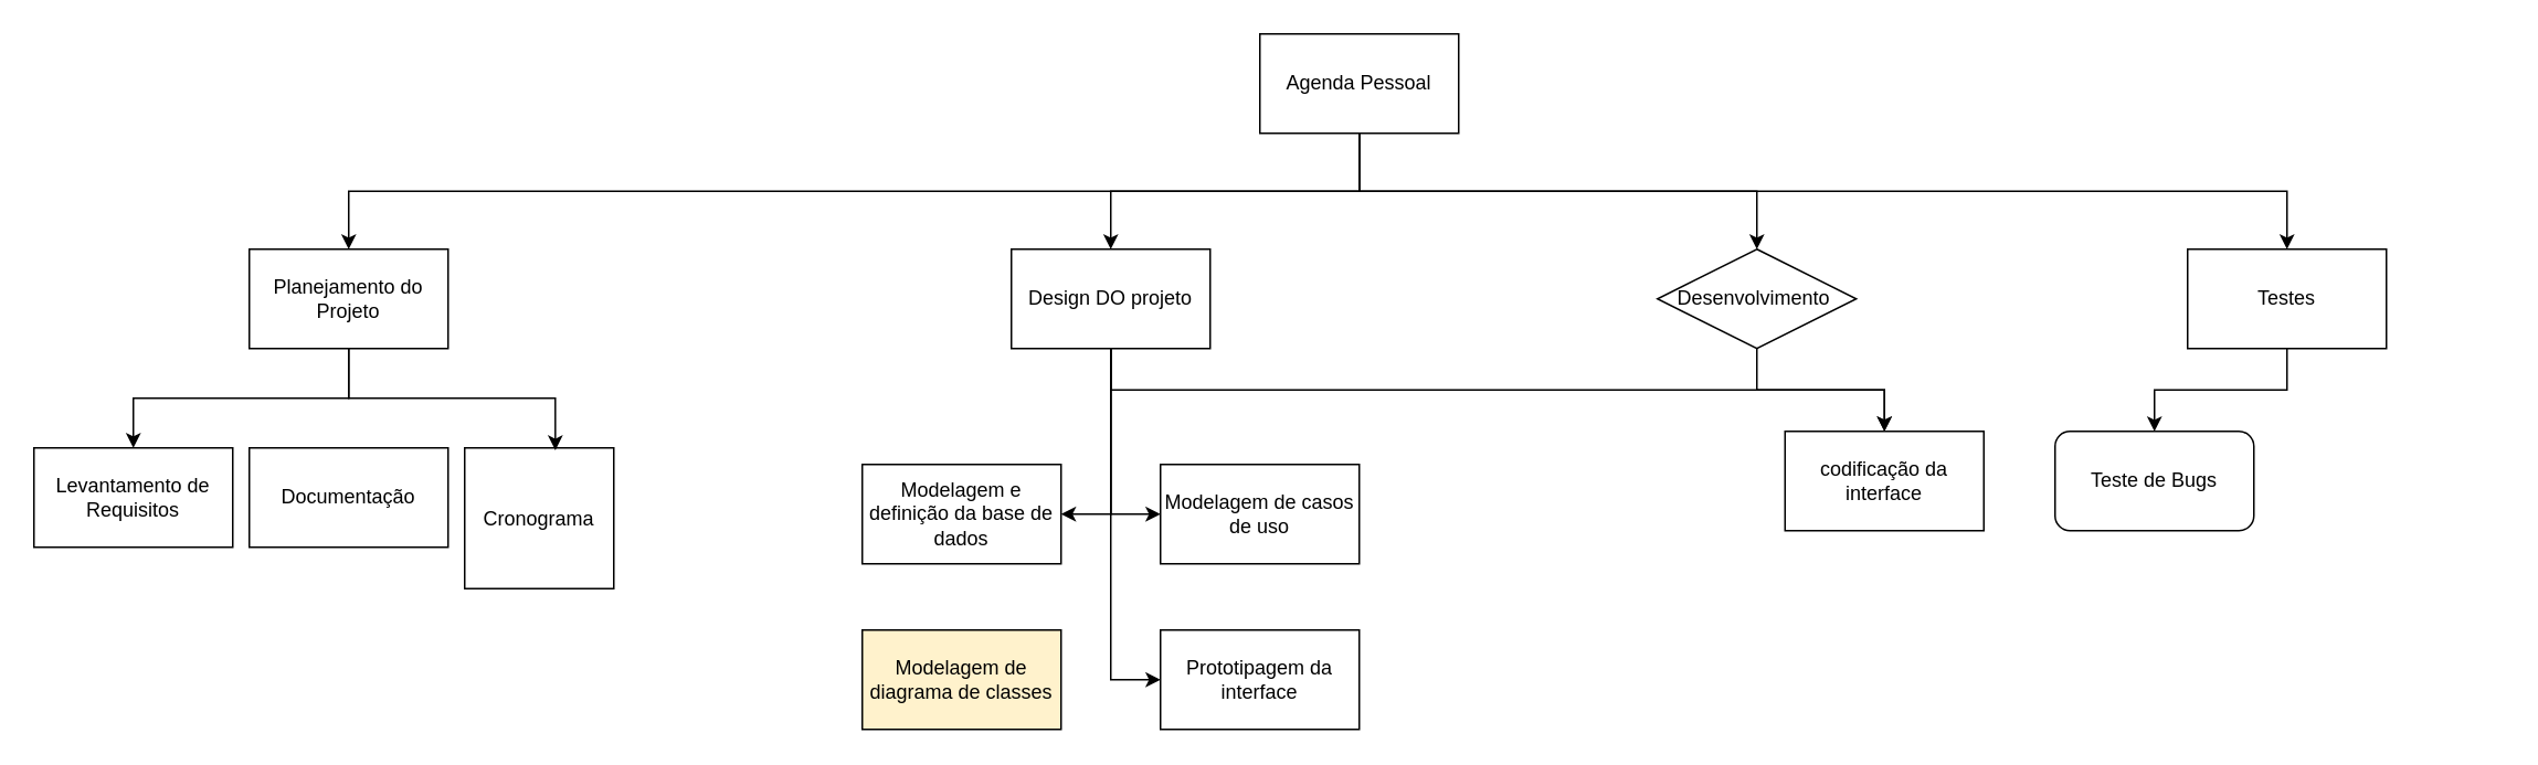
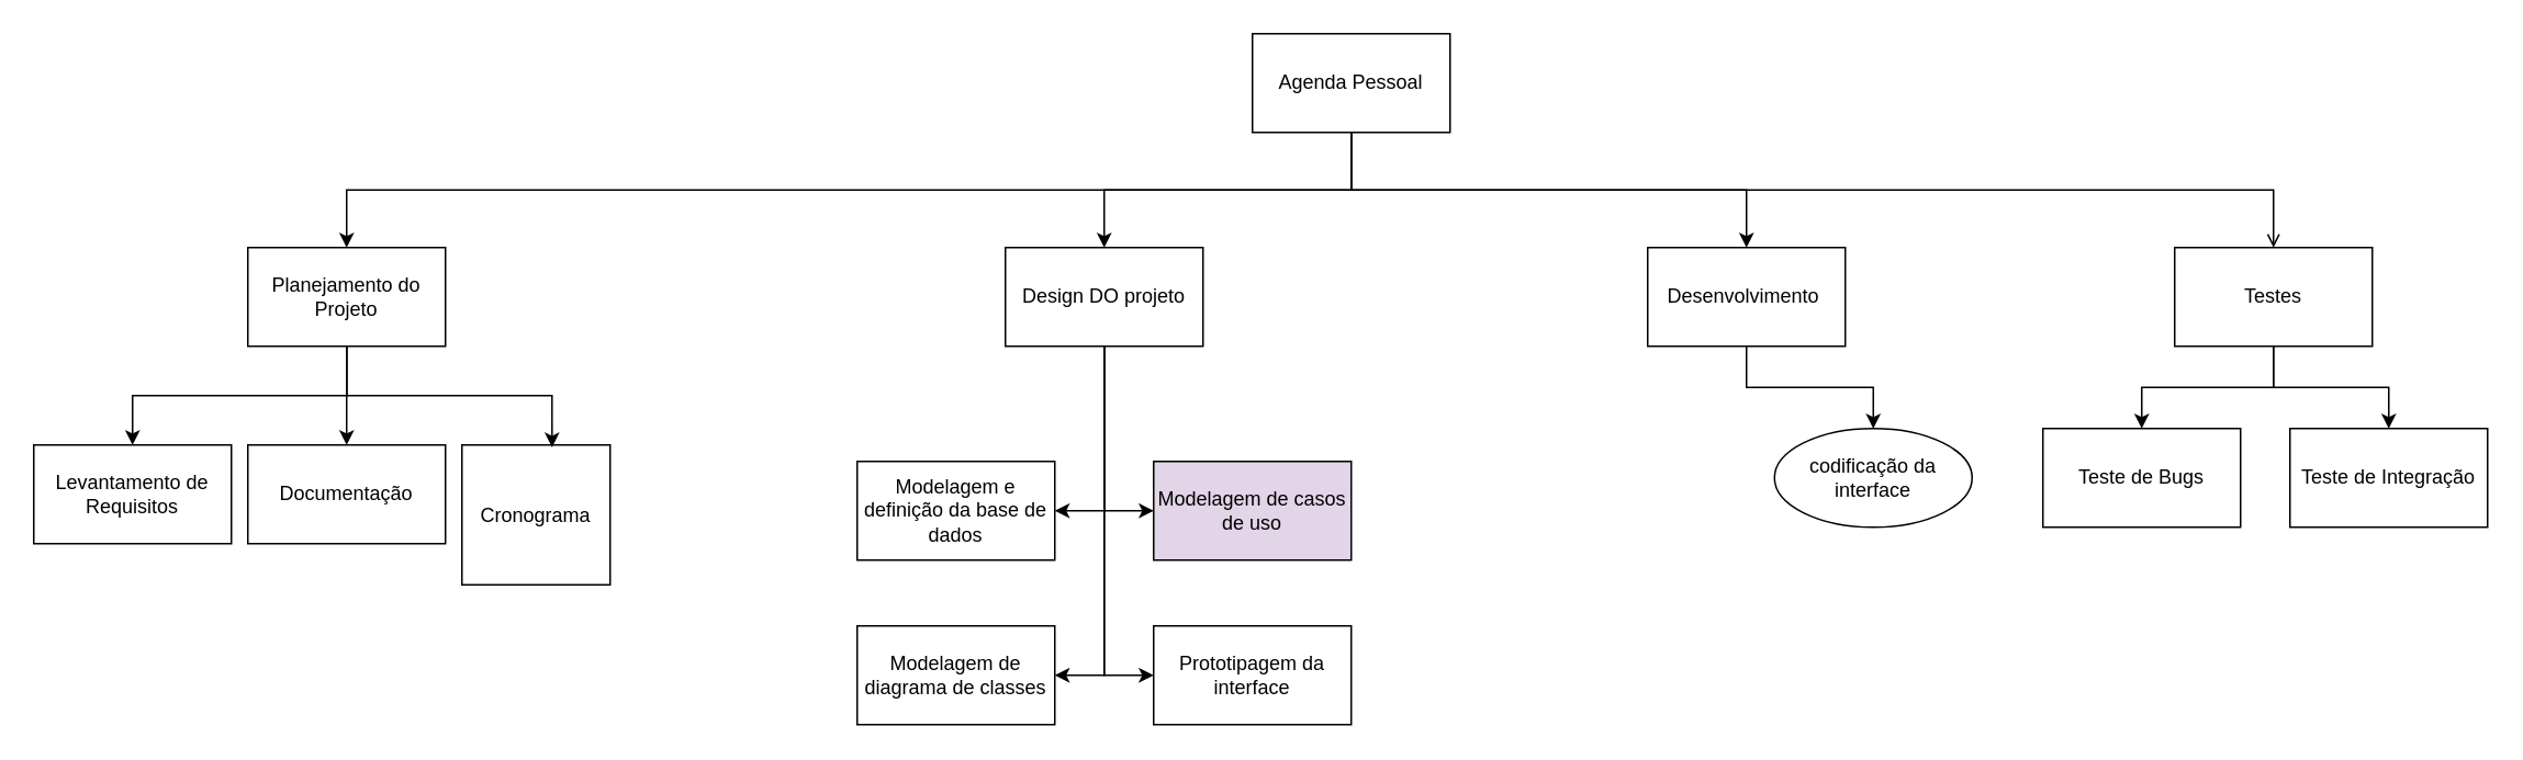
  <mxCell id="0" />
  <mxCell id="1" parent="0" />
- <mxCell id="2" style="edgeStyle=orthogonalEdgeStyle;rounded=0;orthogonalLoop=1;jettySize=auto;html=1;exitX=0.5;exitY=1;exitDx=0;exitDy=0;entryX=0.5;entryY=0;entryDx=0;entryDy=0;" edge="1" parent="1" source="6" target="19"><mxGeometry relative="1" as="geometry" /></mxCell>
+ <mxCell id="2" style="edgeStyle=orthogonalEdgeStyle;rounded=0;orthogonalLoop=1;jettySize=auto;html=1;exitX=0.5;exitY=1;exitDx=0;exitDy=0;entryX=0.5;entryY=0;entryDx=0;entryDy=0;endArrow=open;" edge="1" parent="1" source="6" target="19"><mxGeometry relative="1" as="geometry" /></mxCell>
  <mxCell id="3" style="edgeStyle=orthogonalEdgeStyle;rounded=0;orthogonalLoop=1;jettySize=auto;html=1;exitX=0.5;exitY=1;exitDx=0;exitDy=0;" edge="1" parent="1" source="6" target="16"><mxGeometry relative="1" as="geometry" /></mxCell>
  <mxCell id="4" style="edgeStyle=orthogonalEdgeStyle;rounded=0;orthogonalLoop=1;jettySize=auto;html=1;exitX=0.5;exitY=1;exitDx=0;exitDy=0;entryX=0.5;entryY=0;entryDx=0;entryDy=0;" edge="1" parent="1" source="6" target="14"><mxGeometry relative="1" as="geometry" /></mxCell>
  <mxCell id="5" style="edgeStyle=orthogonalEdgeStyle;rounded=0;orthogonalLoop=1;jettySize=auto;html=1;exitX=0.5;exitY=1;exitDx=0;exitDy=0;entryX=0.5;entryY=0;entryDx=0;entryDy=0;" edge="1" parent="1" source="6" target="9"><mxGeometry relative="1" as="geometry" /></mxCell>
  <mxCell id="6" value="Agenda Pessoal" style="rounded=0;whiteSpace=wrap;html=1;" vertex="1" parent="1"><mxGeometry x="760" y="20" width="120" height="60" as="geometry" /></mxCell>
  <mxCell id="7" style="edgeStyle=orthogonalEdgeStyle;rounded=0;orthogonalLoop=1;jettySize=auto;html=1;exitX=0.5;exitY=1;exitDx=0;exitDy=0;entryX=0.5;entryY=0;entryDx=0;entryDy=0;" edge="1" parent="1" source="9" target="20"><mxGeometry relative="1" as="geometry" /></mxCell>
+ <mxCell id="8" style="edgeStyle=orthogonalEdgeStyle;rounded=0;orthogonalLoop=1;jettySize=auto;html=1;exitX=0.5;exitY=1;exitDx=0;exitDy=0;entryX=0.5;entryY=0;entryDx=0;entryDy=0;" edge="1" parent="1" source="9" target="21"><mxGeometry relative="1" as="geometry" /></mxCell>
  <mxCell id="9" value="Planejamento do Projeto" style="rounded=0;whiteSpace=wrap;html=1;" vertex="1" parent="1"><mxGeometry x="150" y="150" width="120" height="60" as="geometry" /></mxCell>
  <mxCell id="10" style="edgeStyle=orthogonalEdgeStyle;rounded=0;orthogonalLoop=1;jettySize=auto;html=1;exitX=0.5;exitY=1;exitDx=0;exitDy=0;entryX=1;entryY=0.5;entryDx=0;entryDy=0;" edge="1" parent="1" source="14" target="26"><mxGeometry relative="1" as="geometry" /></mxCell>
  <mxCell id="11" style="edgeStyle=orthogonalEdgeStyle;rounded=0;orthogonalLoop=1;jettySize=auto;html=1;exitX=0.5;exitY=1;exitDx=0;exitDy=0;entryX=0;entryY=0.5;entryDx=0;entryDy=0;" edge="1" parent="1" source="14" target="23"><mxGeometry relative="1" as="geometry" /></mxCell>
- <mxCell id="12" style="edgeStyle=orthogonalEdgeStyle;rounded=0;orthogonalLoop=1;jettySize=auto;html=1;exitX=0.5;exitY=1;exitDx=0;exitDy=0;" edge="1" parent="1" source="14" target="27"><mxGeometry relative="1" as="geometry" /></mxCell>
+ <mxCell id="12" style="edgeStyle=orthogonalEdgeStyle;rounded=0;orthogonalLoop=1;jettySize=auto;html=1;exitX=0.5;exitY=1;exitDx=0;exitDy=0;entryX=1;entryY=0.5;entryDx=0;entryDy=0;" edge="1" parent="1" source="14" target="24"><mxGeometry relative="1" as="geometry" /></mxCell>
  <mxCell id="13" style="edgeStyle=orthogonalEdgeStyle;rounded=0;orthogonalLoop=1;jettySize=auto;html=1;exitX=0.5;exitY=1;exitDx=0;exitDy=0;entryX=0;entryY=0.5;entryDx=0;entryDy=0;" edge="1" parent="1" source="14" target="25"><mxGeometry relative="1" as="geometry" /></mxCell>
  <mxCell id="14" value="Design DO projeto" style="rounded=0;whiteSpace=wrap;html=1;" vertex="1" parent="1"><mxGeometry x="610" y="150" width="120" height="60" as="geometry" /></mxCell>
  <mxCell id="15" style="edgeStyle=orthogonalEdgeStyle;rounded=0;orthogonalLoop=1;jettySize=auto;html=1;exitX=0.5;exitY=1;exitDx=0;exitDy=0;entryX=0.5;entryY=0;entryDx=0;entryDy=0;" edge="1" parent="1" source="16" target="27"><mxGeometry relative="1" as="geometry" /></mxCell>
- <mxCell id="16" value="Desenvolvimento&amp;nbsp;" style="rhombus;whiteSpace=wrap;html=1;" vertex="1" parent="1"><mxGeometry x="1000" y="150" width="120" height="60" as="geometry" /></mxCell>
+ <mxCell id="16" value="Desenvolvimento&amp;nbsp;" style="rounded=0;whiteSpace=wrap;html=1;" vertex="1" parent="1"><mxGeometry x="1000" y="150" width="120" height="60" as="geometry" /></mxCell>
  <mxCell id="17" style="edgeStyle=orthogonalEdgeStyle;rounded=0;orthogonalLoop=1;jettySize=auto;html=1;exitX=0.5;exitY=1;exitDx=0;exitDy=0;entryX=0.5;entryY=0;entryDx=0;entryDy=0;" edge="1" parent="1" source="19" target="28"><mxGeometry relative="1" as="geometry" /></mxCell>
+ <mxCell id="18" style="edgeStyle=orthogonalEdgeStyle;rounded=0;orthogonalLoop=1;jettySize=auto;html=1;exitX=0.5;exitY=1;exitDx=0;exitDy=0;entryX=0.5;entryY=0;entryDx=0;entryDy=0;" edge="1" parent="1" source="19" target="29"><mxGeometry relative="1" as="geometry" /></mxCell>
  <mxCell id="19" value="Testes" style="rounded=0;whiteSpace=wrap;html=1;" vertex="1" parent="1"><mxGeometry x="1320" y="150" width="120" height="60" as="geometry" /></mxCell>
  <mxCell id="20" value="Levantamento de Requisitos" style="rounded=0;whiteSpace=wrap;html=1;" vertex="1" parent="1"><mxGeometry x="20" y="270" width="120" height="60" as="geometry" /></mxCell>
  <mxCell id="21" value="Documentação" style="rounded=0;whiteSpace=wrap;html=1;" vertex="1" parent="1"><mxGeometry x="150" y="270" width="120" height="60" as="geometry" /></mxCell>
  <mxCell id="22" value="Cronograma" style="rounded=0;whiteSpace=wrap;html=1;" vertex="1" parent="1"><mxGeometry x="280" y="270" width="90" height="85" as="geometry" /></mxCell>
- <mxCell id="23" value="Modelagem de casos de uso" style="rounded=0;whiteSpace=wrap;html=1;" vertex="1" parent="1"><mxGeometry x="700" y="280" width="120" height="60" as="geometry" /></mxCell>
- <mxCell id="24" value="Modelagem de diagrama de classes" style="rounded=0;whiteSpace=wrap;html=1;fillColor=#fff2cc;" vertex="1" parent="1"><mxGeometry x="520" y="380" width="120" height="60" as="geometry" /></mxCell>
+ <mxCell id="23" value="Modelagem de casos de uso" style="rounded=0;whiteSpace=wrap;html=1;fillColor=#e1d5e7;" vertex="1" parent="1"><mxGeometry x="700" y="280" width="120" height="60" as="geometry" /></mxCell>
+ <mxCell id="24" value="Modelagem de diagrama de classes" style="rounded=0;whiteSpace=wrap;html=1;" vertex="1" parent="1"><mxGeometry x="520" y="380" width="120" height="60" as="geometry" /></mxCell>
  <mxCell id="25" value="Prototipagem da interface" style="rounded=0;whiteSpace=wrap;html=1;" vertex="1" parent="1"><mxGeometry x="700" y="380" width="120" height="60" as="geometry" /></mxCell>
  <mxCell id="26" value="Modelagem e definição da base de dados" style="rounded=0;whiteSpace=wrap;html=1;" vertex="1" parent="1"><mxGeometry x="520" y="280" width="120" height="60" as="geometry" /></mxCell>
- <mxCell id="27" value="codificação da interface" style="rounded=0;whiteSpace=wrap;html=1;" vertex="1" parent="1"><mxGeometry x="1077" y="260" width="120" height="60" as="geometry" /></mxCell>
- <mxCell id="28" value="Teste de Bugs" style="whiteSpace=wrap;html=1;rounded=1;" vertex="1" parent="1"><mxGeometry x="1240" y="260" width="120" height="60" as="geometry" /></mxCell>
+ <mxCell id="27" value="codificação da interface" style="ellipse;whiteSpace=wrap;html=1;" vertex="1" parent="1"><mxGeometry x="1077" y="260" width="120" height="60" as="geometry" /></mxCell>
+ <mxCell id="28" value="Teste de Bugs" style="rounded=0;whiteSpace=wrap;html=1;" vertex="1" parent="1"><mxGeometry x="1240" y="260" width="120" height="60" as="geometry" /></mxCell>
+ <mxCell id="29" value="Teste de Integração" style="rounded=0;whiteSpace=wrap;html=1;" vertex="1" parent="1"><mxGeometry x="1390" y="260" width="120" height="60" as="geometry" /></mxCell>
  <mxCell id="30" style="edgeStyle=orthogonalEdgeStyle;rounded=0;orthogonalLoop=1;jettySize=auto;html=1;exitX=0.5;exitY=1;exitDx=0;exitDy=0;entryX=0.608;entryY=0.017;entryDx=0;entryDy=0;entryPerimeter=0;" edge="1" parent="1" source="9" target="22"><mxGeometry relative="1" as="geometry" /></mxCell>
